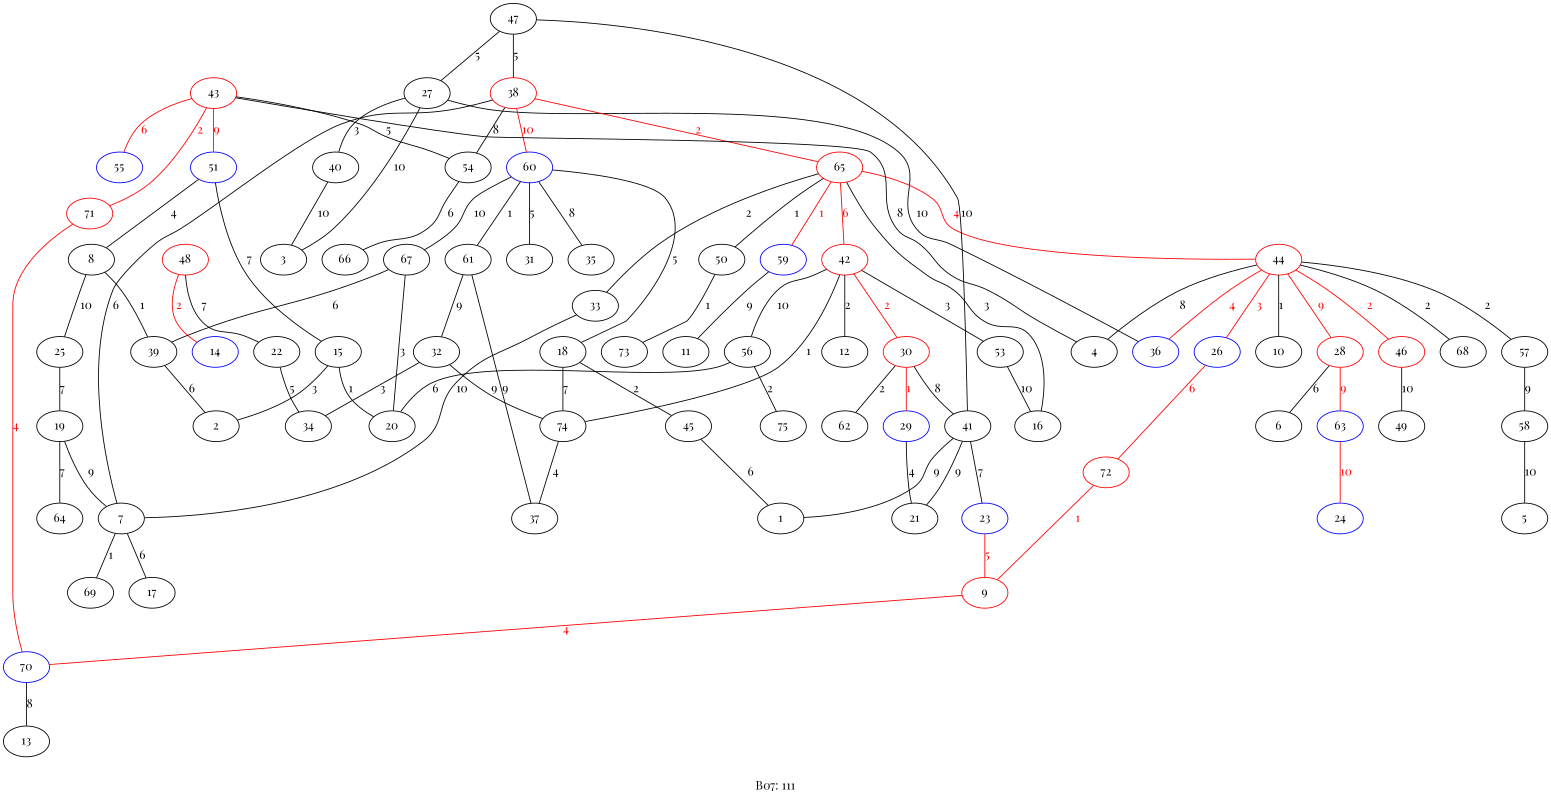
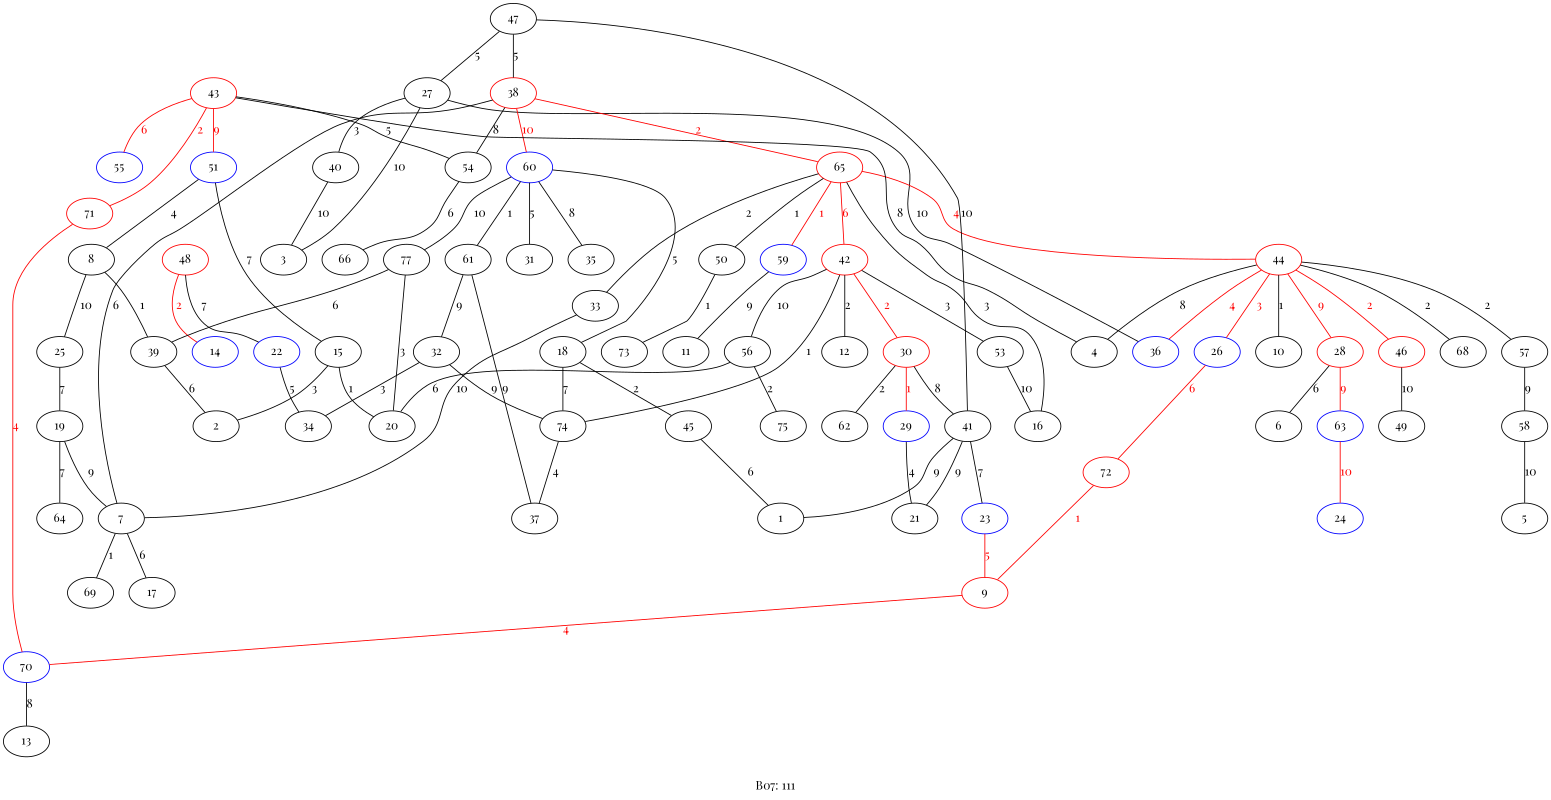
  strict graph {
    fontname="Playfair Display"
    label="B07: 111"
    node [fontname="Playfair Display"]
    edge [fontname="Playfair Display"]
    7
    17
    69
    8
    25
    39
    19
    2
    9 [color=red]
    70 [color=blue]
    13
    14 [color=blue]
    15
    20
    18
    45
    74
    1
    37
    64
-   22
+   22 [color=blue]
    34
    23 [color=blue]
    24 [color=blue]
    26 [color=blue]
    72 [color=red]
    27
    3
    36 [color=blue]
    40
    28 [color=red]
    6
    63 [color=blue]
    48 [color=red]
    29 [color=blue]
    21
    30 [color=red]
    41
    62
    32
    33
    38 [color=red]
    54
    60 [color=blue]
    65 [color=red]
    66
    31
    35
    61
-   67
+   67 [label=77]
    42 [color=red]
    44 [color=red]
    50
    16
    59 [color=blue]
    12
    53
    56
    75
    43 [color=red]
    4
    51 [color=blue]
    55 [color=blue]
    71 [color=red]
    10
    46 [color=red]
    57
    68
    49
    58
    47
    73
    5
    11
    7 -- 17 [label=6]
    7 -- 69 [label=1]
    8 -- 25 [label=10]
    8 -- 39 [label=1]
    25 -- 19 [label=7]
    39 -- 2 [label=6]
    19 -- 7 [label=9]
    19 -- 64 [label=7]
    9 -- 70 [color=red fontcolor=red label=4]
    70 -- 13 [label=8]
    15 -- 2 [label=3]
    15 -- 20 [label=1]
    18 -- 45 [label=2]
    18 -- 74 [label=7]
    45 -- 1 [label=6]
    74 -- 37 [label=4]
    22 -- 34 [label=5]
    23 -- 9 [color=red fontcolor=red label=5]
    26 -- 72 [color=red fontcolor=red label=6]
    72 -- 9 [color=red fontcolor=red label=1]
    27 -- 3 [label=10]
    27 -- 36 [label=10]
    27 -- 40 [label=3]
    40 -- 3 [label=10]
    28 -- 6 [label=6]
    28 -- 63 [color=red fontcolor=red label=9]
    63 -- 24 [color=red fontcolor=red label=10]
    48 -- 14 [color=red fontcolor=red label=2]
    48 -- 22 [label=7]
    29 -- 21 [label=4]
    30 -- 29 [color=red fontcolor=red label=1]
    30 -- 41 [label=8]
    30 -- 62 [label=2]
    41 -- 1 [label=9]
    41 -- 23 [label=7]
    41 -- 21 [label=9]
    32 -- 74 [label=9]
    32 -- 34 [label=3]
    33 -- 7 [label=10]
    38 -- 7 [label=6]
    38 -- 54 [label=8]
    38 -- 60 [color=red fontcolor=red label=10]
    38 -- 65 [color=red fontcolor=red label=2]
    54 -- 66 [label=6]
    60 -- 18 [label=5]
    60 -- 31 [label=5]
    60 -- 35 [label=8]
    60 -- 61 [label=1]
    60 -- 67 [label=10]
    65 -- 33 [label=2]
    65 -- 42 [color=red fontcolor=red label=6]
    65 -- 44 [color=red fontcolor=red label=4]
    65 -- 50 [label=1]
    65 -- 16 [label=3]
    65 -- 59 [color=red fontcolor=red label=1]
    61 -- 37 [label=9]
    61 -- 32 [label=9]
    67 -- 39 [label=6]
    67 -- 20 [label=3]
    42 -- 74 [label=1]
    42 -- 30 [color=red fontcolor=red label=2]
    42 -- 12 [label=2]
    42 -- 53 [label=3]
    42 -- 56 [label=10]
    44 -- 26 [color=red fontcolor=red label=3]
    44 -- 36 [color=red fontcolor=red label=4]
    44 -- 28 [color=red fontcolor=red label=9]
    44 -- 4 [label=8]
    44 -- 10 [label=1]
    44 -- 46 [color=red fontcolor=red label=2]
    44 -- 57 [label=2]
    44 -- 68 [label=2]
    50 -- 73 [label=1]
    59 -- 11 [label=9]
    53 -- 16 [label=10]
    56 -- 20 [label=6]
    56 -- 75 [label=2]
    43 -- 54 [label=5]
    43 -- 4 [label=8]
    43 -- 51 [color=red fontcolor=red label=9]
    43 -- 55 [color=red fontcolor=red label=6]
    43 -- 71 [color=red fontcolor=red label=2]
    51 -- 8 [label=4]
    51 -- 15 [label=7]
    71 -- 70 [color=red fontcolor=red label=4]
    46 -- 49 [label=10]
    57 -- 58 [label=9]
    58 -- 5 [label=10]
    47 -- 27 [label=5]
    47 -- 41 [label=10]
    47 -- 38 [label=5]
  }
